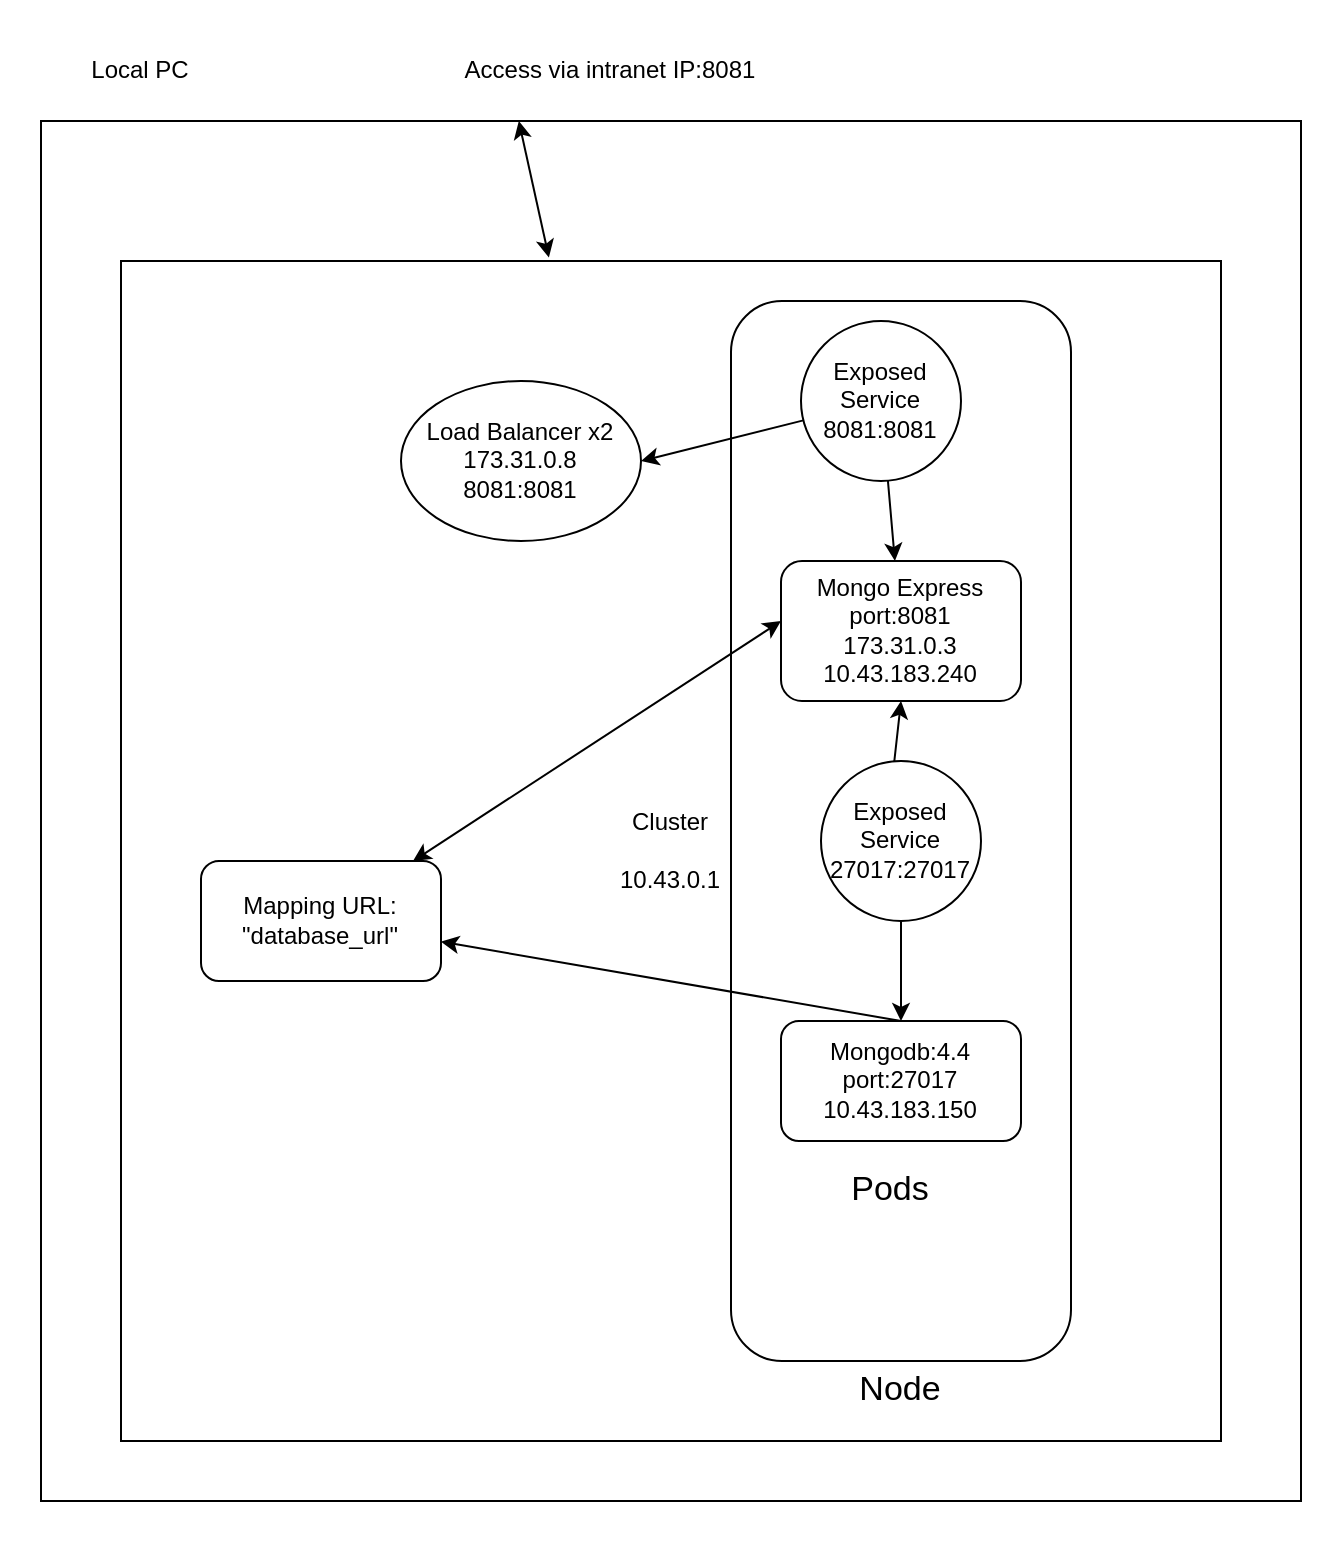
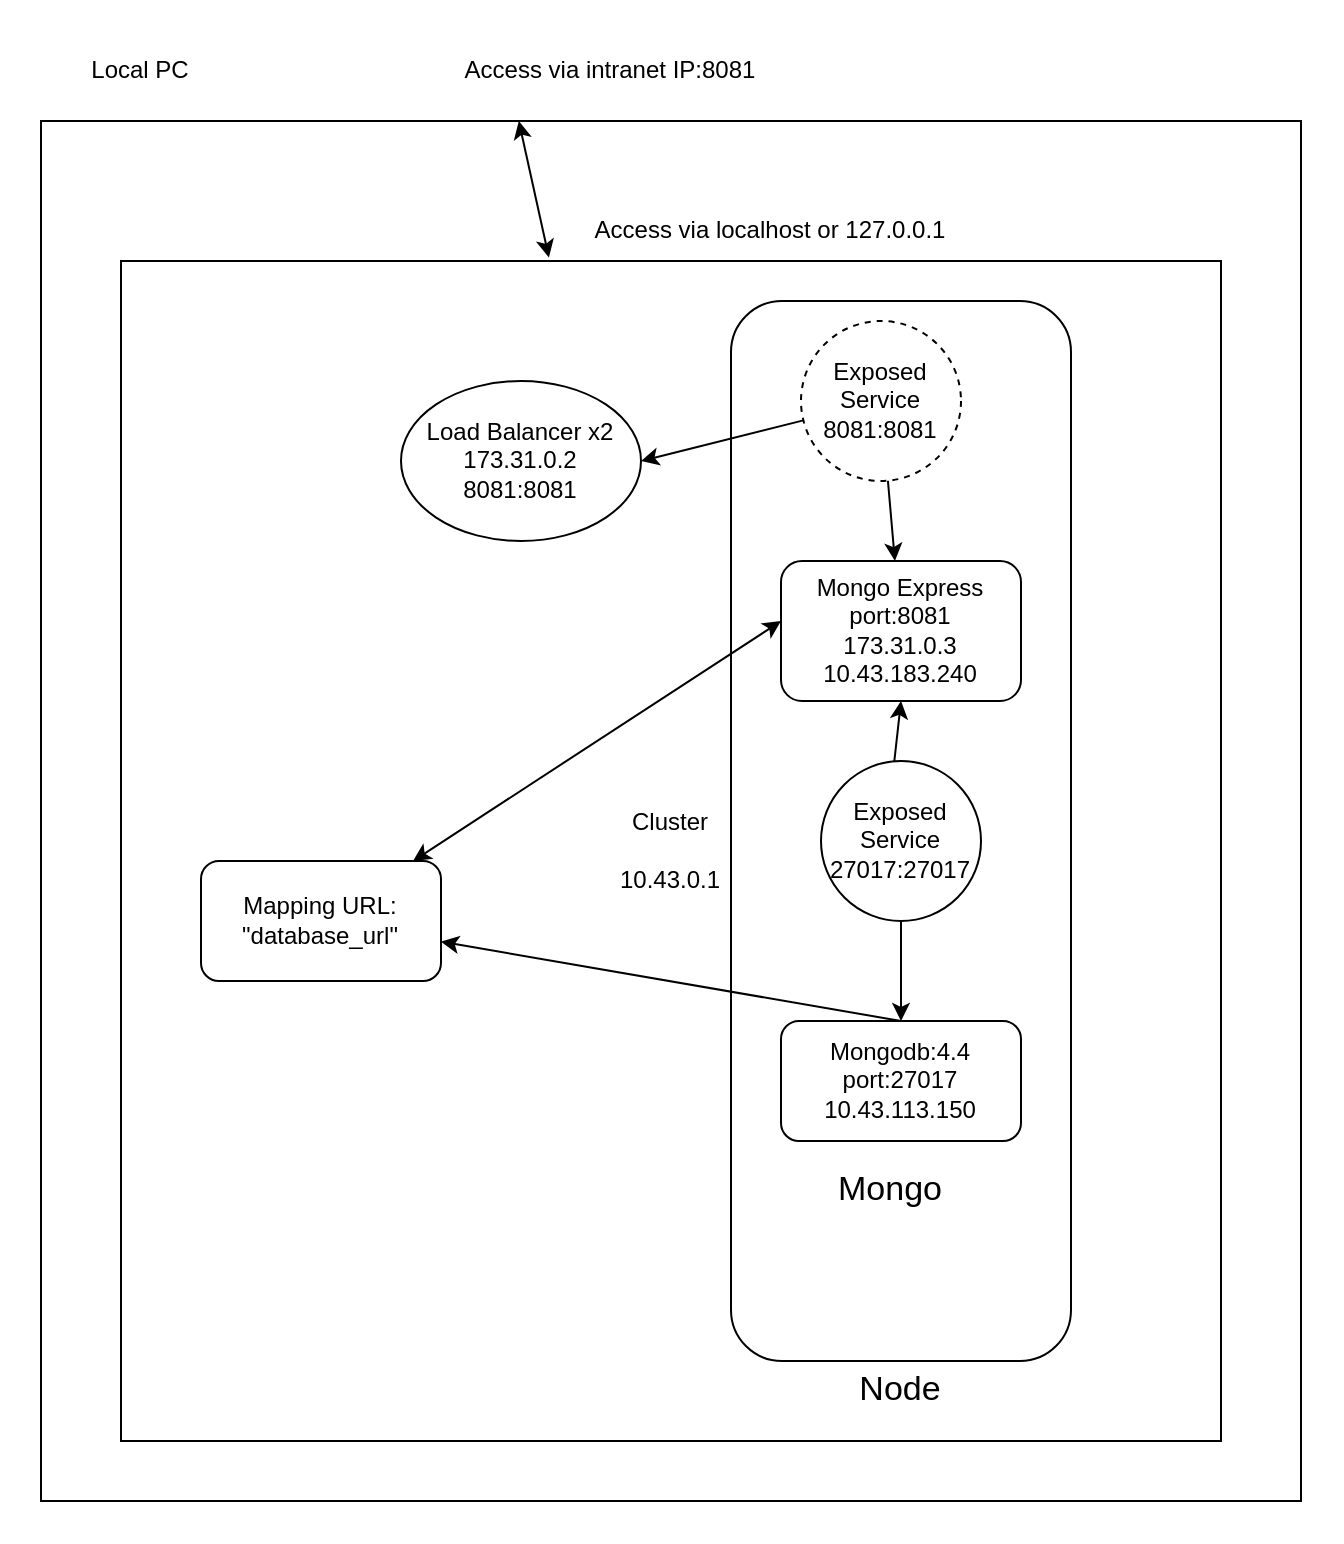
  <mxCell id="0" />
  <mxCell id="1" parent="0" />
  <mxCell id="2" value="" style="rounded=0;whiteSpace=wrap;html=1;" vertex="1" parent="1"><mxGeometry x="20" y="60" width="630" height="690" as="geometry" /></mxCell>
  <mxCell id="3" value="Cluster&lt;br&gt;&lt;br&gt;10.43.0.1" style="rounded=0;whiteSpace=wrap;html=1;fillColor=none;" vertex="1" parent="1"><mxGeometry x="60" y="130" width="550" height="590" as="geometry" /></mxCell>
  <mxCell id="4" value="Local PC" style="text;html=1;strokeColor=none;fillColor=none;align=center;verticalAlign=middle;whiteSpace=wrap;rounded=0;" vertex="1" parent="1"><mxGeometry x="40" y="20" width="60" height="30" as="geometry" /></mxCell>
- <mxCell id="5" value="Load Balancer x2&lt;br&gt;173.31.0.8&lt;br&gt;8081:8081" style="ellipse;whiteSpace=wrap;html=1;" vertex="1" parent="1"><mxGeometry x="200" y="190" width="120" height="80" as="geometry" /></mxCell>
+ <mxCell id="5" value="Load Balancer x2&lt;br&gt;173.31.0.2&lt;br&gt;8081:8081" style="ellipse;whiteSpace=wrap;html=1;" vertex="1" parent="1"><mxGeometry x="200" y="190" width="120" height="80" as="geometry" /></mxCell>
  <mxCell id="6" value="" style="endArrow=classic;startArrow=none;html=1;rounded=0;exitX=1;exitY=0.5;exitDx=0;exitDy=0;" edge="1" parent="1" source="8" target="7"><mxGeometry width="50" height="50" relative="1" as="geometry"><mxPoint x="340" y="340" as="sourcePoint" /><mxPoint x="390" y="290" as="targetPoint" /><Array as="points"><mxPoint x="440" y="200" /></Array></mxGeometry></mxCell>
  <mxCell id="7" value="Mongo Express&lt;br&gt;port:8081&lt;br&gt;173.31.0.3&lt;br&gt;10.43.183.240" style="rounded=1;whiteSpace=wrap;html=1;" vertex="1" parent="1"><mxGeometry x="390" y="280" width="120" height="70" as="geometry" /></mxCell>
- <mxCell id="8" value="Exposed Service&lt;br&gt;8081:8081" style="ellipse;whiteSpace=wrap;html=1;aspect=fixed;" vertex="1" parent="1"><mxGeometry x="400" y="160" width="80" height="80" as="geometry" /></mxCell>
+ <mxCell id="8" value="Exposed Service&lt;br&gt;8081:8081" style="ellipse;whiteSpace=wrap;html=1;aspect=fixed;dashed=1;" vertex="1" parent="1"><mxGeometry x="400" y="160" width="80" height="80" as="geometry" /></mxCell>
  <mxCell id="9" value="" style="endArrow=none;startArrow=classic;html=1;rounded=0;exitX=1;exitY=0.5;exitDx=0;exitDy=0;" edge="1" parent="1" source="5" target="8"><mxGeometry width="50" height="50" relative="1" as="geometry"><mxPoint x="350" y="200" as="sourcePoint" /><mxPoint x="440" y="300" as="targetPoint" /><Array as="points" /></mxGeometry></mxCell>
- <mxCell id="10" value="Mongodb:4.4&lt;br&gt;port:27017&lt;br&gt;10.43.183.150" style="rounded=1;whiteSpace=wrap;html=1;" vertex="1" parent="1"><mxGeometry x="390" y="510" width="120" height="60" as="geometry" /></mxCell>
+ <mxCell id="10" value="Mongodb:4.4&lt;br&gt;port:27017&lt;br&gt;10.43.113.150" style="rounded=1;whiteSpace=wrap;html=1;" vertex="1" parent="1"><mxGeometry x="390" y="510" width="120" height="60" as="geometry" /></mxCell>
  <mxCell id="11" value="" style="endArrow=classic;startArrow=none;html=1;rounded=0;entryX=0.5;entryY=1;entryDx=0;entryDy=0;exitX=1;exitY=0;exitDx=0;exitDy=0;" edge="1" parent="1" source="12" target="7"><mxGeometry width="50" height="50" relative="1" as="geometry"><mxPoint x="380" y="440" as="sourcePoint" /><mxPoint x="430" y="390" as="targetPoint" /><Array as="points"><mxPoint x="440" y="440" /></Array></mxGeometry></mxCell>
  <mxCell id="12" value="Exposed Service&lt;br&gt;27017:27017" style="ellipse;whiteSpace=wrap;html=1;aspect=fixed;" vertex="1" parent="1"><mxGeometry x="410" y="380" width="80" height="80" as="geometry" /></mxCell>
  <mxCell id="13" value="" style="endArrow=none;startArrow=classic;html=1;rounded=0;entryX=0.5;entryY=1;entryDx=0;entryDy=0;" edge="1" parent="1" source="10" target="12"><mxGeometry width="50" height="50" relative="1" as="geometry"><mxPoint x="280" y="500" as="sourcePoint" /><mxPoint x="440" y="360" as="targetPoint" /><Array as="points" /></mxGeometry></mxCell>
  <mxCell id="14" value="" style="endArrow=classic;html=1;rounded=0;exitX=0.5;exitY=0;exitDx=0;exitDy=0;" edge="1" parent="1" source="10" target="15"><mxGeometry width="50" height="50" relative="1" as="geometry"><mxPoint x="220" y="500" as="sourcePoint" /><mxPoint x="270" y="450" as="targetPoint" /></mxGeometry></mxCell>
  <mxCell id="15" value="Mapping URL:&lt;br&gt;&quot;database_url&quot;" style="rounded=1;whiteSpace=wrap;html=1;" vertex="1" parent="1"><mxGeometry x="100" y="430" width="120" height="60" as="geometry" /></mxCell>
  <mxCell id="16" value="" style="rounded=1;whiteSpace=wrap;html=1;fillColor=none;" vertex="1" parent="1"><mxGeometry x="365" y="150" width="170" height="530" as="geometry" /></mxCell>
  <mxCell id="17" value="" style="endArrow=classic;startArrow=classic;html=1;rounded=0;exitX=0.389;exitY=-0.003;exitDx=0;exitDy=0;exitPerimeter=0;" edge="1" parent="1" source="3" target="2"><mxGeometry width="50" height="50" relative="1" as="geometry"><mxPoint x="285" y="120" as="sourcePoint" /><mxPoint x="335" y="70" as="targetPoint" /></mxGeometry></mxCell>
+ <mxCell id="18" value="Access via localhost or 127.0.0.1" style="text;html=1;strokeColor=none;fillColor=none;align=center;verticalAlign=middle;whiteSpace=wrap;rounded=0;" vertex="1" parent="1"><mxGeometry x="290" y="100" width="190" height="30" as="geometry" /></mxCell>
  <mxCell id="19" value="Access via intranet IP:8081" style="text;html=1;strokeColor=none;fillColor=none;align=center;verticalAlign=middle;whiteSpace=wrap;rounded=0;" vertex="1" parent="1"><mxGeometry x="210" y="20" width="190" height="30" as="geometry" /></mxCell>
- <mxCell id="20" value="&lt;font style=&quot;font-size: 17px&quot;&gt;Pods&lt;/font&gt;" style="text;html=1;strokeColor=none;fillColor=none;align=center;verticalAlign=middle;whiteSpace=wrap;rounded=0;" vertex="1" parent="1"><mxGeometry x="400" y="580" width="90" height="30" as="geometry" /></mxCell>
+ <mxCell id="20" value="&lt;font style=&quot;font-size: 17px&quot;&gt;Mongo&lt;/font&gt;" style="text;html=1;strokeColor=none;fillColor=none;align=center;verticalAlign=middle;whiteSpace=wrap;rounded=0;" vertex="1" parent="1"><mxGeometry x="400" y="580" width="90" height="30" as="geometry" /></mxCell>
  <mxCell id="21" value="Node" style="text;html=1;strokeColor=none;fillColor=none;align=center;verticalAlign=middle;whiteSpace=wrap;rounded=0;fontSize=17;" vertex="1" parent="1"><mxGeometry x="420" y="680" width="60" height="30" as="geometry" /></mxCell>
  <mxCell id="22" value="" style="endArrow=classic;startArrow=classic;html=1;rounded=0;fontSize=17;entryX=0.147;entryY=0.302;entryDx=0;entryDy=0;entryPerimeter=0;" edge="1" parent="1" source="15" target="16"><mxGeometry width="50" height="50" relative="1" as="geometry"><mxPoint x="320" y="430" as="sourcePoint" /><mxPoint x="370" y="380" as="targetPoint" /></mxGeometry></mxCell>
